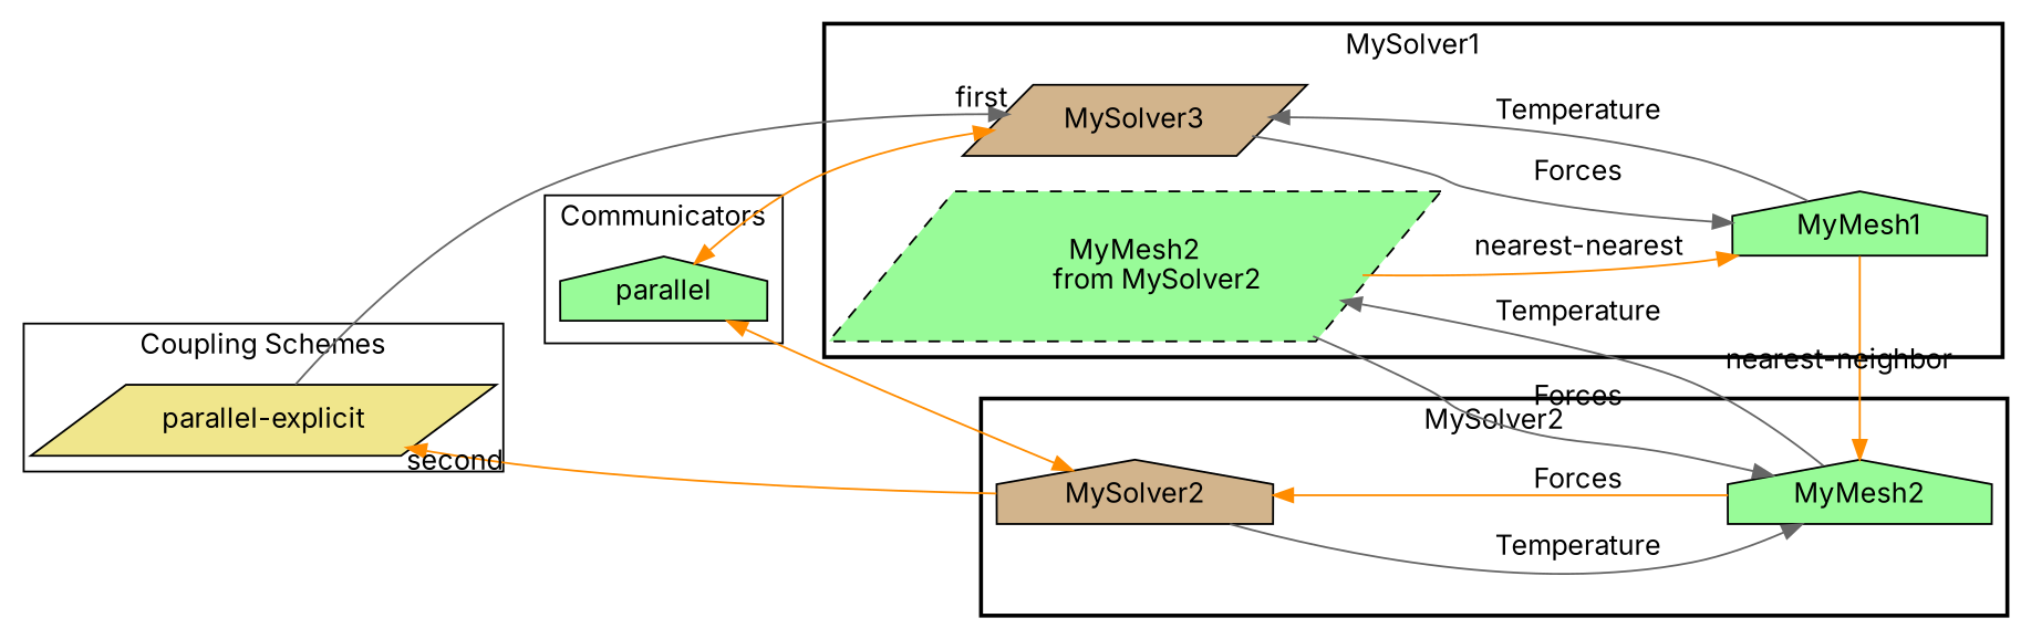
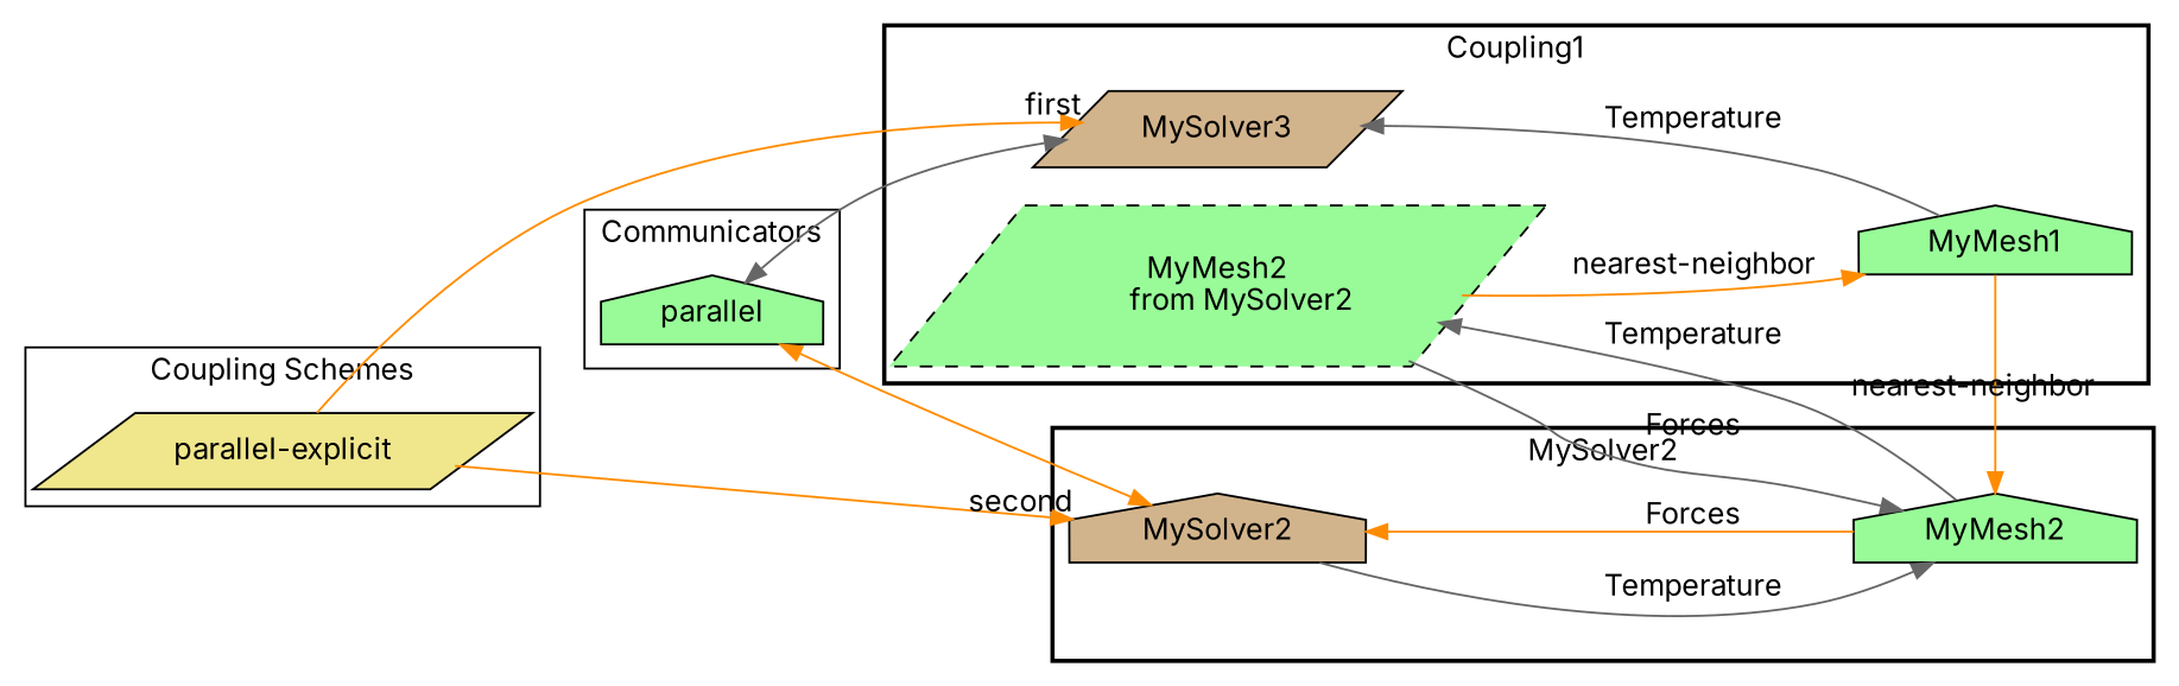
  digraph {
    compound=True
    fontname=Inter
    rankdir=LR
    splines=true
    node [fillcolor=palegreen fontname=Inter shape=house style=filled color=black]
    edge [color=gray40 fontname=Inter]
    n1 [label=parallel color=""]
    n2 [fillcolor=khaki label="parallel-explicit" shape=parallelogram color=""]
    n3 [fillcolor=tan label=MySolver3 shape=parallelogram]
    n4 [label=MyMesh1]
    n5 [label="MyMesh2\n      from MySolver2" shape=parallelogram style="dashed,filled"]
    MySolver2 [fillcolor=tan]
    n7 [label=MyMesh2]
    subgraph cluster_1 {
      label=Communicators
      n1
    }
    subgraph cluster_2 {
      label="Coupling Schemes"
      n2
    }
    subgraph cluster_3 {
-     label=MySolver1
+     label=Coupling1
      style=bold
      n3
      n4
      n5
    }
    subgraph cluster_4 {
      label=MySolver2
      style=bold
      MySolver2
      n7
    }
-   n1 -> n3 [color=darkorange dir=both]
+   n1 -> n3 [dir=both]
    n1 -> MySolver2 [color=darkorange dir=both]
-   n2 -> n3 [headlabel=first minlen=2]
-   MySolver2 -> n2 [color=darkorange headlabel=second minlen=2]
-   n3 -> n4 [label=Forces]
+   n2 -> n3 [color=darkorange headlabel=first minlen=2]
+   n2 -> MySolver2 [color=darkorange headlabel=second minlen=2]
    n4 -> n3 [label=Temperature]
    n4 -> n7 [color=darkorange label="nearest-neighbor"]
-   n5 -> n4 [color=darkorange label="nearest-nearest"]
+   n5 -> n4 [color=darkorange label="nearest-neighbor"]
    n5 -> n7 [label=Forces]
    MySolver2 -> n7 [label=Temperature]
    n7 -> n5 [label=Temperature]
    n7 -> MySolver2 [color=darkorange label=Forces]
  }
